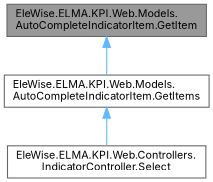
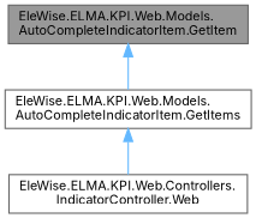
  digraph {
    rankdir=TB
    fontname=Inter
    node [color=grey40 fillcolor=white fontname=Inter fontsize=10 shape=box style=filled]
    edge [color=steelblue1 dir=back fontname=Inter fontsize=10 labelfontname=Helvetica labelfontsize=10 style=solid]
    n1 [color=gray40 fillcolor=grey60 fontcolor=black height=0.2 label="EleWise.ELMA.KPI.Web.Models.\lAutoCompleteIndicatorItem.GetItem" width=0.4]
    n2 [height=0.2 label="EleWise.ELMA.KPI.Web.Models.\lAutoCompleteIndicatorItem.GetItems" width=0.4]
-   n3 [height=0.2 label="EleWise.ELMA.KPI.Web.Controllers.\lIndicatorController.Select" width=0.4]
+   n3 [height=0.2 label="EleWise.ELMA.KPI.Web.Controllers.\lIndicatorController.Web" width=0.4]
    n1 -> n2
    n2 -> n3
  }
